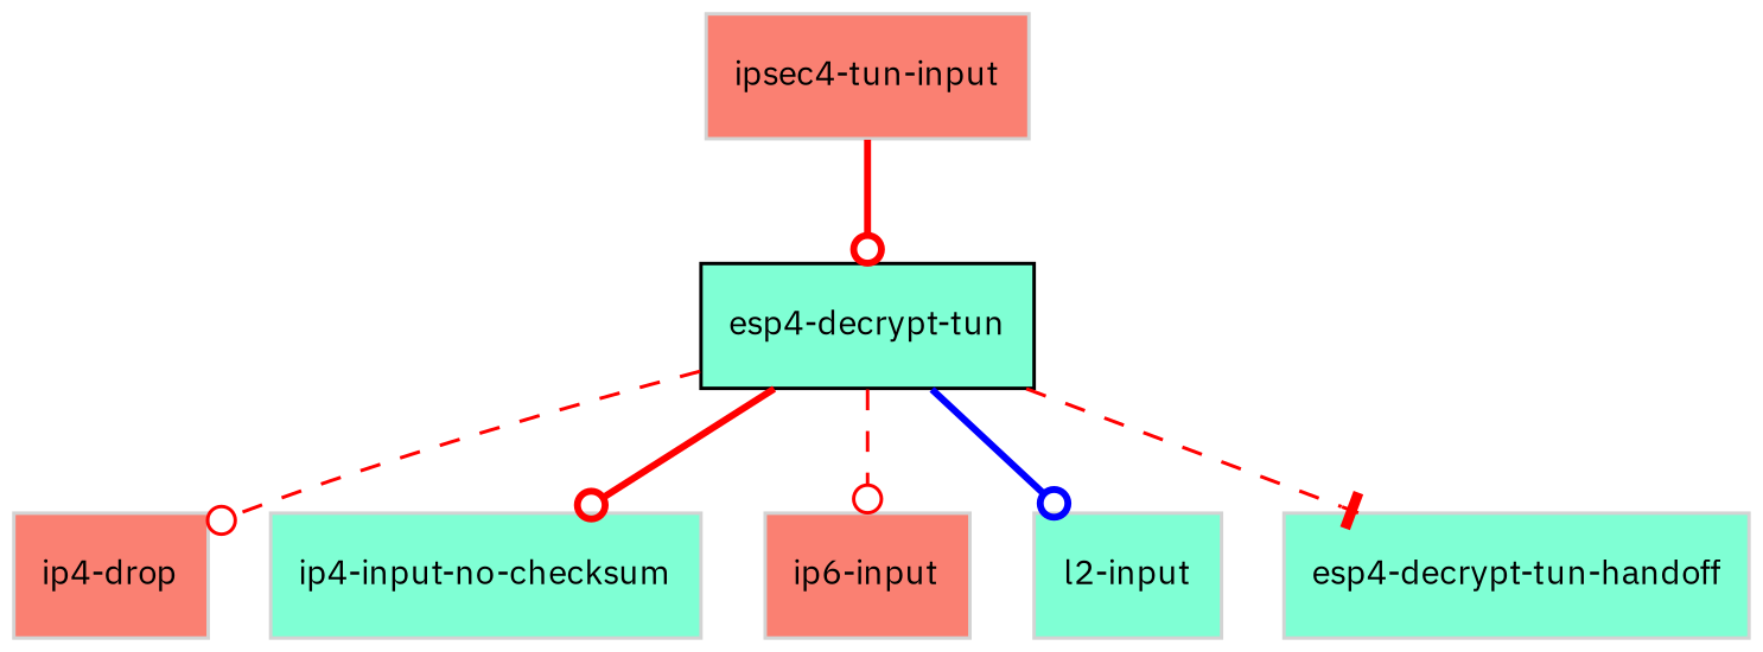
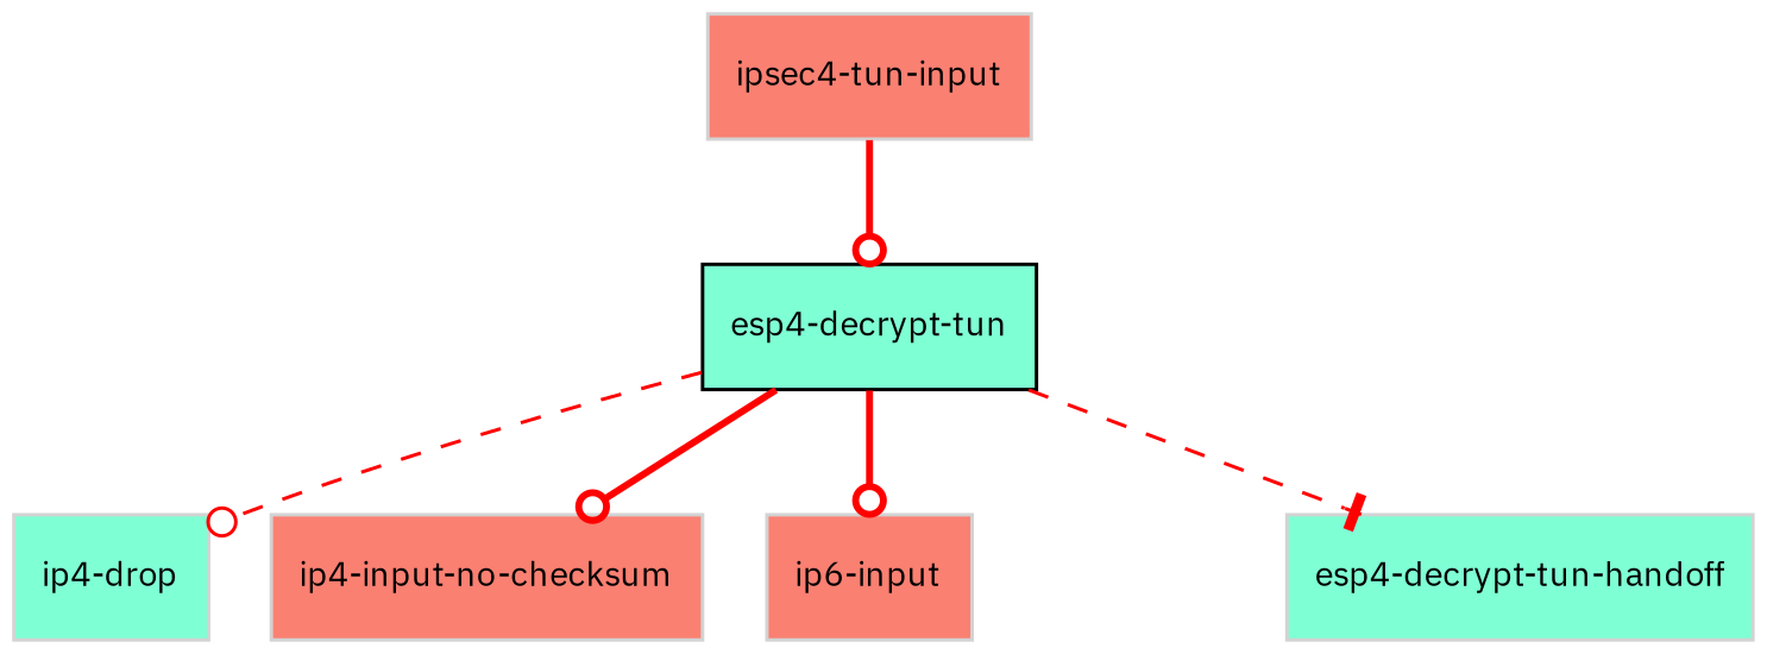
  digraph {
    fontname="IBM Plex Sans"
    rankdir=TB
    node [color=lightgray fillcolor=aquamarine fontcolor=black fontname="IBM Plex Sans" fontsize=10 shape=box style=filled]
    edge [arrowhead=odot color=red fontname="IBM Plex Sans" fontsize=8 style=bold]
    "esp4-decrypt-tun" [color=black]
-   "ip4-drop" [fillcolor=salmon]
-   "ip4-input-no-checksum"
+   "ip4-drop"
+   "ip4-input-no-checksum" [fillcolor=salmon]
    "ip6-input" [fillcolor=salmon]
-   "l2-input"
    "esp4-decrypt-tun-handoff"
    "ipsec4-tun-input" [fillcolor=salmon]
    "esp4-decrypt-tun" -> "ip4-drop" [style=dashed]
    "esp4-decrypt-tun" -> "ip4-input-no-checksum"
-   "esp4-decrypt-tun" -> "ip6-input" [style=dashed]
-   "esp4-decrypt-tun" -> "l2-input" [color=blue]
+   "esp4-decrypt-tun" -> "ip6-input"
    "esp4-decrypt-tun" -> "esp4-decrypt-tun-handoff" [arrowhead=tee style=dashed]
    "ipsec4-tun-input" -> "esp4-decrypt-tun"
  }
